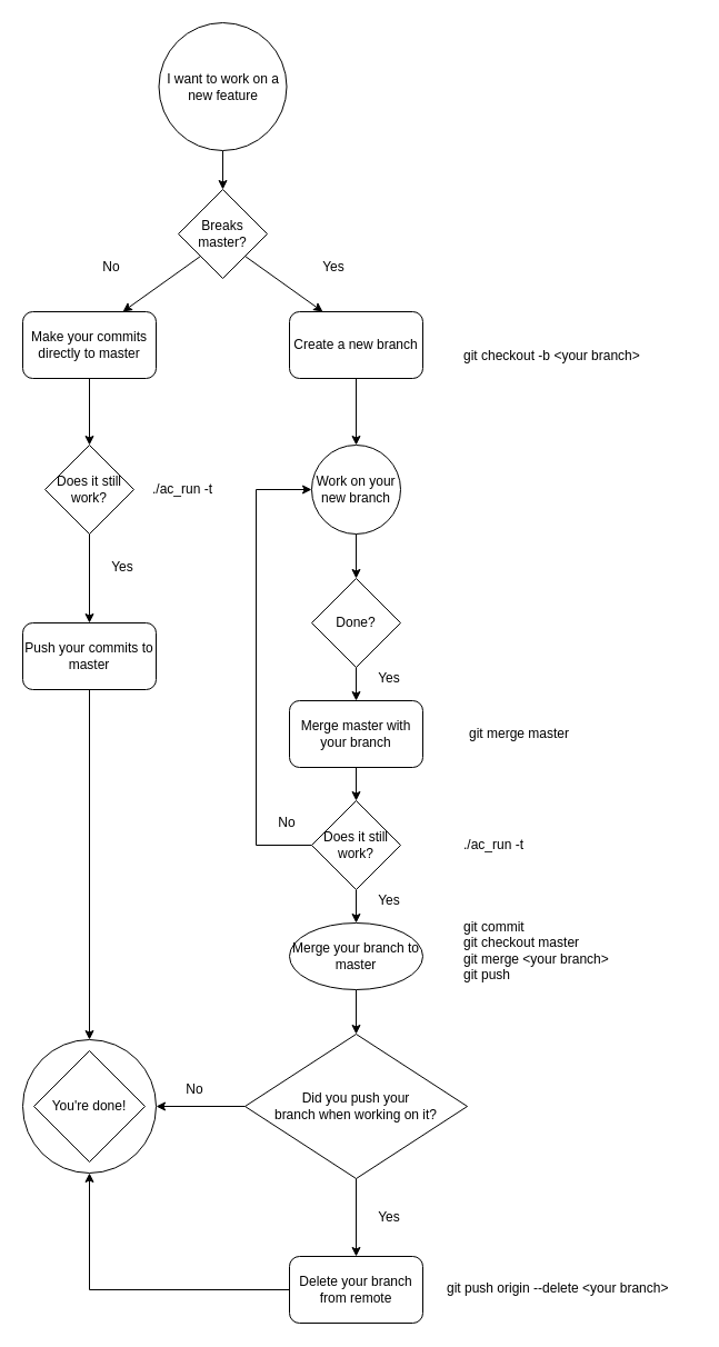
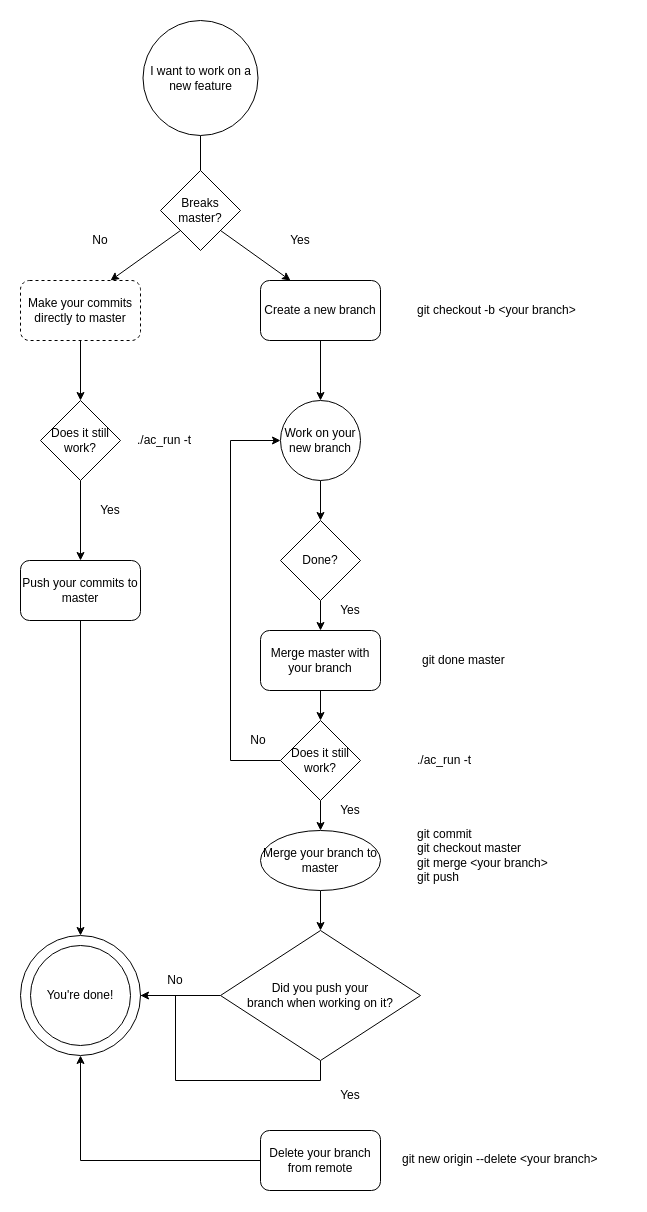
  <mxCell id="0" />
  <mxCell id="1" parent="0" />
  <mxCell id="2" style="edgeStyle=none;rounded=0;orthogonalLoop=1;jettySize=auto;html=1;exitX=0;exitY=1;exitDx=0;exitDy=0;entryX=0.75;entryY=0;entryDx=0;entryDy=0;" edge="1" parent="1" source="4" target="6"><mxGeometry relative="1" as="geometry" /></mxCell>
  <mxCell id="3" style="edgeStyle=none;rounded=0;orthogonalLoop=1;jettySize=auto;html=1;exitX=1;exitY=1;exitDx=0;exitDy=0;entryX=0.25;entryY=0;entryDx=0;entryDy=0;" edge="1" parent="1" source="4" target="9"><mxGeometry relative="1" as="geometry" /></mxCell>
  <mxCell id="4" value="Breaks master?" style="rhombus;whiteSpace=wrap;html=1;" vertex="1" parent="1"><mxGeometry x="160" y="170" width="80" height="80" as="geometry" /></mxCell>
  <mxCell id="5" style="edgeStyle=orthogonalEdgeStyle;rounded=0;orthogonalLoop=1;jettySize=auto;html=1;exitX=0.5;exitY=1;exitDx=0;exitDy=0;entryX=0.5;entryY=0;entryDx=0;entryDy=0;endArrow=classic;endFill=1;" edge="1" parent="1" source="6" target="41"><mxGeometry relative="1" as="geometry" /></mxCell>
- <mxCell id="6" value="Make your commits directly to master" style="rounded=1;whiteSpace=wrap;html=1;" vertex="1" parent="1"><mxGeometry x="20" y="280" width="120" height="60" as="geometry" /></mxCell>
+ <mxCell id="6" value="Make your commits directly to master" style="rounded=1;whiteSpace=wrap;html=1;dashed=1;" vertex="1" parent="1"><mxGeometry x="20" y="280" width="120" height="60" as="geometry" /></mxCell>
  <mxCell id="7" value="No" style="text;html=1;strokeColor=none;fillColor=none;align=center;verticalAlign=middle;whiteSpace=wrap;rounded=0;" vertex="1" parent="1"><mxGeometry x="80" y="230" width="40" height="20" as="geometry" /></mxCell>
  <mxCell id="8" value="" style="edgeStyle=none;rounded=0;orthogonalLoop=1;jettySize=auto;html=1;" edge="1" parent="1" source="9"><mxGeometry relative="1" as="geometry"><mxPoint x="320" y="400" as="targetPoint" /></mxGeometry></mxCell>
  <mxCell id="9" value="Create a new branch" style="rounded=1;whiteSpace=wrap;html=1;" vertex="1" parent="1"><mxGeometry x="260" y="280" width="120" height="60" as="geometry" /></mxCell>
  <mxCell id="10" value="Yes" style="text;html=1;strokeColor=none;fillColor=none;align=center;verticalAlign=middle;whiteSpace=wrap;rounded=0;" vertex="1" parent="1"><mxGeometry x="280" y="230" width="40" height="20" as="geometry" /></mxCell>
- <mxCell id="11" value="git checkout -b &amp;lt;your branch&amp;gt;" style="text;html=1;strokeColor=none;fillColor=none;align=left;verticalAlign=middle;whiteSpace=wrap;rounded=0;" vertex="1" parent="1"><mxGeometry x="415" y="310" width="210" height="20" as="geometry" /></mxCell>
+ <mxCell id="11" value="git checkout -b &amp;lt;your branch&amp;gt;" style="text;html=1;strokeColor=none;fillColor=none;align=left;verticalAlign=middle;whiteSpace=wrap;rounded=0;" vertex="1" parent="1"><mxGeometry x="415" y="300" width="210" height="20" as="geometry" /></mxCell>
  <mxCell id="12" style="edgeStyle=none;rounded=0;orthogonalLoop=1;jettySize=auto;html=1;exitX=0.5;exitY=1;exitDx=0;exitDy=0;entryX=0.5;entryY=0;entryDx=0;entryDy=0;" edge="1" parent="1" source="13" target="15"><mxGeometry relative="1" as="geometry" /></mxCell>
  <mxCell id="13" value="Work on your new branch" style="ellipse;whiteSpace=wrap;html=1;aspect=fixed;" vertex="1" parent="1"><mxGeometry x="280" y="400" width="80" height="80" as="geometry" /></mxCell>
  <mxCell id="14" style="edgeStyle=orthogonalEdgeStyle;rounded=0;orthogonalLoop=1;jettySize=auto;html=1;exitX=0.5;exitY=1;exitDx=0;exitDy=0;entryX=0.5;entryY=0;entryDx=0;entryDy=0;" edge="1" parent="1" source="15"><mxGeometry relative="1" as="geometry"><mxPoint x="320" y="630" as="targetPoint" /></mxGeometry></mxCell>
  <mxCell id="15" value="Done?" style="rhombus;whiteSpace=wrap;html=1;" vertex="1" parent="1"><mxGeometry x="280" y="520" width="80" height="80" as="geometry" /></mxCell>
  <mxCell id="16" value="Yes" style="text;html=1;strokeColor=none;fillColor=none;align=center;verticalAlign=middle;whiteSpace=wrap;rounded=0;" vertex="1" parent="1"><mxGeometry x="330" y="600" width="40" height="20" as="geometry" /></mxCell>
  <mxCell id="17" style="edgeStyle=orthogonalEdgeStyle;rounded=0;orthogonalLoop=1;jettySize=auto;html=1;exitX=0.5;exitY=1;exitDx=0;exitDy=0;entryX=0.5;entryY=0;entryDx=0;entryDy=0;" edge="1" parent="1" source="18" target="21"><mxGeometry relative="1" as="geometry" /></mxCell>
  <mxCell id="18" value="Merge master with your branch" style="rounded=1;whiteSpace=wrap;html=1;" vertex="1" parent="1"><mxGeometry x="260" y="630" width="120" height="60" as="geometry" /></mxCell>
  <mxCell id="19" style="edgeStyle=orthogonalEdgeStyle;rounded=0;orthogonalLoop=1;jettySize=auto;html=1;exitX=0;exitY=0.5;exitDx=0;exitDy=0;entryX=0;entryY=0.5;entryDx=0;entryDy=0;endArrow=classic;endFill=1;" edge="1" parent="1" source="21" target="13"><mxGeometry relative="1" as="geometry"><Array as="points"><mxPoint x="230" y="760" /><mxPoint x="230" y="440" /></Array></mxGeometry></mxCell>
  <mxCell id="20" style="edgeStyle=orthogonalEdgeStyle;rounded=0;orthogonalLoop=1;jettySize=auto;html=1;exitX=0.5;exitY=1;exitDx=0;exitDy=0;entryX=0.5;entryY=0;entryDx=0;entryDy=0;endArrow=classic;endFill=1;" edge="1" parent="1" source="21" target="25"><mxGeometry relative="1" as="geometry" /></mxCell>
  <mxCell id="21" value="Does it still work?" style="rhombus;whiteSpace=wrap;html=1;" vertex="1" parent="1"><mxGeometry x="280" y="720" width="80" height="80" as="geometry" /></mxCell>
  <mxCell id="22" value="No" style="text;html=1;strokeColor=none;fillColor=none;align=center;verticalAlign=middle;whiteSpace=wrap;rounded=0;" vertex="1" parent="1"><mxGeometry x="237.5" y="730" width="40" height="20" as="geometry" /></mxCell>
- <mxCell id="23" value="git merge master" style="text;html=1;strokeColor=none;fillColor=none;align=left;verticalAlign=middle;whiteSpace=wrap;rounded=0;" vertex="1" parent="1"><mxGeometry x="420" y="650" width="110" height="20" as="geometry" /></mxCell>
+ <mxCell id="23" value="git done master" style="text;html=1;strokeColor=none;fillColor=none;align=left;verticalAlign=middle;whiteSpace=wrap;rounded=0;" vertex="1" parent="1"><mxGeometry x="420" y="650" width="110" height="20" as="geometry" /></mxCell>
  <mxCell id="24" style="edgeStyle=orthogonalEdgeStyle;rounded=0;orthogonalLoop=1;jettySize=auto;html=1;exitX=0.5;exitY=1;exitDx=0;exitDy=0;entryX=0.5;entryY=0;entryDx=0;entryDy=0;endArrow=classic;endFill=1;" edge="1" parent="1" source="25" target="30"><mxGeometry relative="1" as="geometry" /></mxCell>
  <mxCell id="25" value="Merge your branch to master" style="ellipse;whiteSpace=wrap;html=1;" vertex="1" parent="1"><mxGeometry x="260" y="830" width="120" height="60" as="geometry" /></mxCell>
  <mxCell id="26" value="&lt;div&gt;git commit&lt;br&gt;&lt;/div&gt;&lt;div&gt;git checkout master&lt;/div&gt;&lt;div&gt;git merge &amp;lt;your branch&amp;gt;&lt;br&gt;&lt;/div&gt;&lt;div&gt;git push&lt;br&gt;&lt;/div&gt;" style="text;html=1;strokeColor=none;fillColor=none;align=left;verticalAlign=middle;whiteSpace=wrap;rounded=0;" vertex="1" parent="1"><mxGeometry x="415" y="830" width="160" height="50" as="geometry" /></mxCell>
  <mxCell id="27" value="&lt;div&gt;Yes&lt;/div&gt;" style="text;html=1;strokeColor=none;fillColor=none;align=center;verticalAlign=middle;whiteSpace=wrap;rounded=0;" vertex="1" parent="1"><mxGeometry x="330" y="800" width="40" height="20" as="geometry" /></mxCell>
  <mxCell id="28" style="edgeStyle=orthogonalEdgeStyle;rounded=0;orthogonalLoop=1;jettySize=auto;html=1;exitX=0;exitY=0.5;exitDx=0;exitDy=0;entryX=1;entryY=0.5;entryDx=0;entryDy=0;endArrow=classic;endFill=1;" edge="1" parent="1" source="30" target="31"><mxGeometry relative="1" as="geometry" /></mxCell>
- <mxCell id="29" style="edgeStyle=orthogonalEdgeStyle;rounded=0;orthogonalLoop=1;jettySize=auto;html=1;exitX=0.5;exitY=1;exitDx=0;exitDy=0;entryX=0.5;entryY=0;entryDx=0;entryDy=0;endArrow=classic;endFill=1;" edge="1" parent="1" source="30" target="35"><mxGeometry relative="1" as="geometry" /></mxCell>
+ <mxCell id="29" style="edgeStyle=orthogonalEdgeStyle;rounded=0;orthogonalLoop=1;jettySize=auto;html=1;exitX=0.5;exitY=1;exitDx=0;exitDy=0;endArrow=classic;endFill=1;" edge="1" parent="1" source="30" target="32"><mxGeometry relative="1" as="geometry" /></mxCell>
  <mxCell id="30" value="&lt;div&gt;Did you push your&lt;br&gt;&lt;/div&gt;&lt;div&gt;branch when working on it?&lt;/div&gt;" style="rhombus;whiteSpace=wrap;html=1;" vertex="1" parent="1"><mxGeometry x="220" y="930" width="200" height="130" as="geometry" /></mxCell>
  <mxCell id="31" value="" style="ellipse;whiteSpace=wrap;html=1;aspect=fixed;" vertex="1" parent="1"><mxGeometry x="20" y="935" width="120" height="120" as="geometry" /></mxCell>
- <mxCell id="32" value="You're done!" style="rhombus;whiteSpace=wrap;html=1;aspect=fixed;" vertex="1" parent="1"><mxGeometry x="30" y="945" width="100" height="100" as="geometry" /></mxCell>
+ <mxCell id="32" value="You're done!" style="ellipse;whiteSpace=wrap;html=1;aspect=fixed;" vertex="1" parent="1"><mxGeometry x="30" y="945" width="100" height="100" as="geometry" /></mxCell>
  <mxCell id="33" value="No" style="text;html=1;strokeColor=none;fillColor=none;align=center;verticalAlign=middle;whiteSpace=wrap;rounded=0;" vertex="1" parent="1"><mxGeometry x="155" y="970" width="40" height="20" as="geometry" /></mxCell>
  <mxCell id="34" style="edgeStyle=orthogonalEdgeStyle;rounded=0;orthogonalLoop=1;jettySize=auto;html=1;exitX=0;exitY=0.5;exitDx=0;exitDy=0;entryX=0.5;entryY=1;entryDx=0;entryDy=0;endArrow=classic;endFill=1;" edge="1" parent="1" source="35" target="31"><mxGeometry relative="1" as="geometry" /></mxCell>
  <mxCell id="35" value="Delete your branch from remote" style="rounded=1;whiteSpace=wrap;html=1;" vertex="1" parent="1"><mxGeometry x="260" y="1130" width="120" height="60" as="geometry" /></mxCell>
  <mxCell id="36" value="Yes" style="text;html=1;strokeColor=none;fillColor=none;align=center;verticalAlign=middle;whiteSpace=wrap;rounded=0;" vertex="1" parent="1"><mxGeometry x="330" y="1085" width="40" height="20" as="geometry" /></mxCell>
- <mxCell id="37" value="git push origin --delete &amp;lt;your branch&amp;gt;" style="text;html=1;" vertex="1" parent="1"><mxGeometry x="400" y="1145" width="210" height="30" as="geometry" /></mxCell>
- <mxCell id="38" style="edgeStyle=orthogonalEdgeStyle;rounded=0;orthogonalLoop=1;jettySize=auto;html=1;exitX=0.5;exitY=1;exitDx=0;exitDy=0;entryX=0.5;entryY=0;entryDx=0;entryDy=0;endArrow=classic;endFill=1;" edge="1" parent="1" source="39" target="4"><mxGeometry relative="1" as="geometry" /></mxCell>
+ <mxCell id="37" value="git new origin --delete &amp;lt;your branch&amp;gt;" style="text;html=1;" vertex="1" parent="1"><mxGeometry x="400" y="1145" width="210" height="30" as="geometry" /></mxCell>
+ <mxCell id="38" style="edgeStyle=orthogonalEdgeStyle;rounded=0;orthogonalLoop=1;jettySize=auto;html=1;exitX=0.5;exitY=1;exitDx=0;exitDy=0;entryX=0.5;entryY=0;entryDx=0;entryDy=0;endArrow=none;endFill=1;" edge="1" parent="1" source="39" target="4"><mxGeometry relative="1" as="geometry" /></mxCell>
  <mxCell id="39" value="I want to work on a new feature" style="ellipse;whiteSpace=wrap;html=1;aspect=fixed;" vertex="1" parent="1"><mxGeometry x="142.5" y="20" width="115" height="115" as="geometry" /></mxCell>
  <mxCell id="40" style="edgeStyle=orthogonalEdgeStyle;rounded=0;orthogonalLoop=1;jettySize=auto;html=1;exitX=0.5;exitY=1;exitDx=0;exitDy=0;entryX=0.5;entryY=0;entryDx=0;entryDy=0;endArrow=classic;endFill=1;" edge="1" parent="1" source="41" target="43"><mxGeometry relative="1" as="geometry" /></mxCell>
  <mxCell id="41" value="Does it still work?" style="rhombus;whiteSpace=wrap;html=1;" vertex="1" parent="1"><mxGeometry x="40" y="400" width="80" height="80" as="geometry" /></mxCell>
  <mxCell id="42" style="edgeStyle=orthogonalEdgeStyle;rounded=0;orthogonalLoop=1;jettySize=auto;html=1;exitX=0.5;exitY=1;exitDx=0;exitDy=0;entryX=0.5;entryY=0;entryDx=0;entryDy=0;endArrow=classic;endFill=1;" edge="1" parent="1" source="43" target="31"><mxGeometry relative="1" as="geometry" /></mxCell>
  <mxCell id="43" value="Push your commits to master" style="rounded=1;whiteSpace=wrap;html=1;" vertex="1" parent="1"><mxGeometry x="20" y="560" width="120" height="60" as="geometry" /></mxCell>
  <mxCell id="44" value="&lt;div&gt;Yes&lt;/div&gt;" style="text;html=1;strokeColor=none;fillColor=none;align=center;verticalAlign=middle;whiteSpace=wrap;rounded=0;" vertex="1" parent="1"><mxGeometry x="90" y="500" width="40" height="20" as="geometry" /></mxCell>
  <mxCell id="45" value="./ac_run -t" style="text;html=1;strokeColor=none;fillColor=none;align=left;verticalAlign=middle;whiteSpace=wrap;rounded=0;" vertex="1" parent="1"><mxGeometry x="135" y="430" width="75" height="20" as="geometry" /></mxCell>
  <mxCell id="46" value="./ac_run -t" style="text;html=1;strokeColor=none;fillColor=none;align=left;verticalAlign=middle;whiteSpace=wrap;rounded=0;" vertex="1" parent="1"><mxGeometry x="415" y="750" width="75" height="20" as="geometry" /></mxCell>
